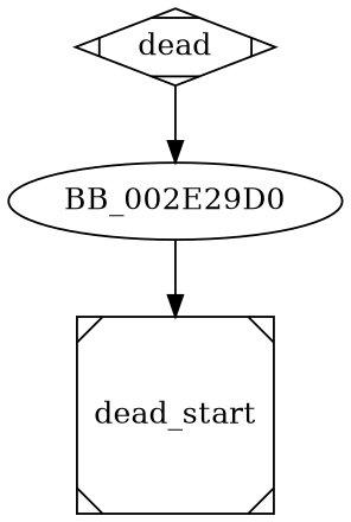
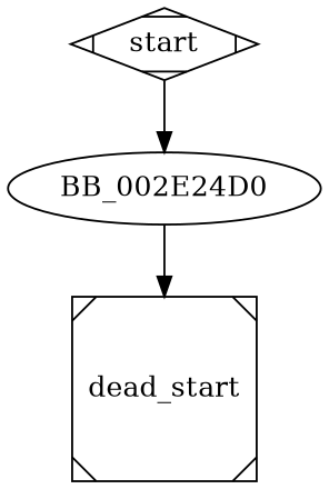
  digraph {
-   start [shape=Mdiamond label=dead]
-   BB_002E29D0
+   start [shape=Mdiamond]
+   BB_002E29D0 [label=BB_002E24D0]
    n3 [label=dead_start shape=Msquare]
    start -> BB_002E29D0
    BB_002E29D0 -> n3
  }
